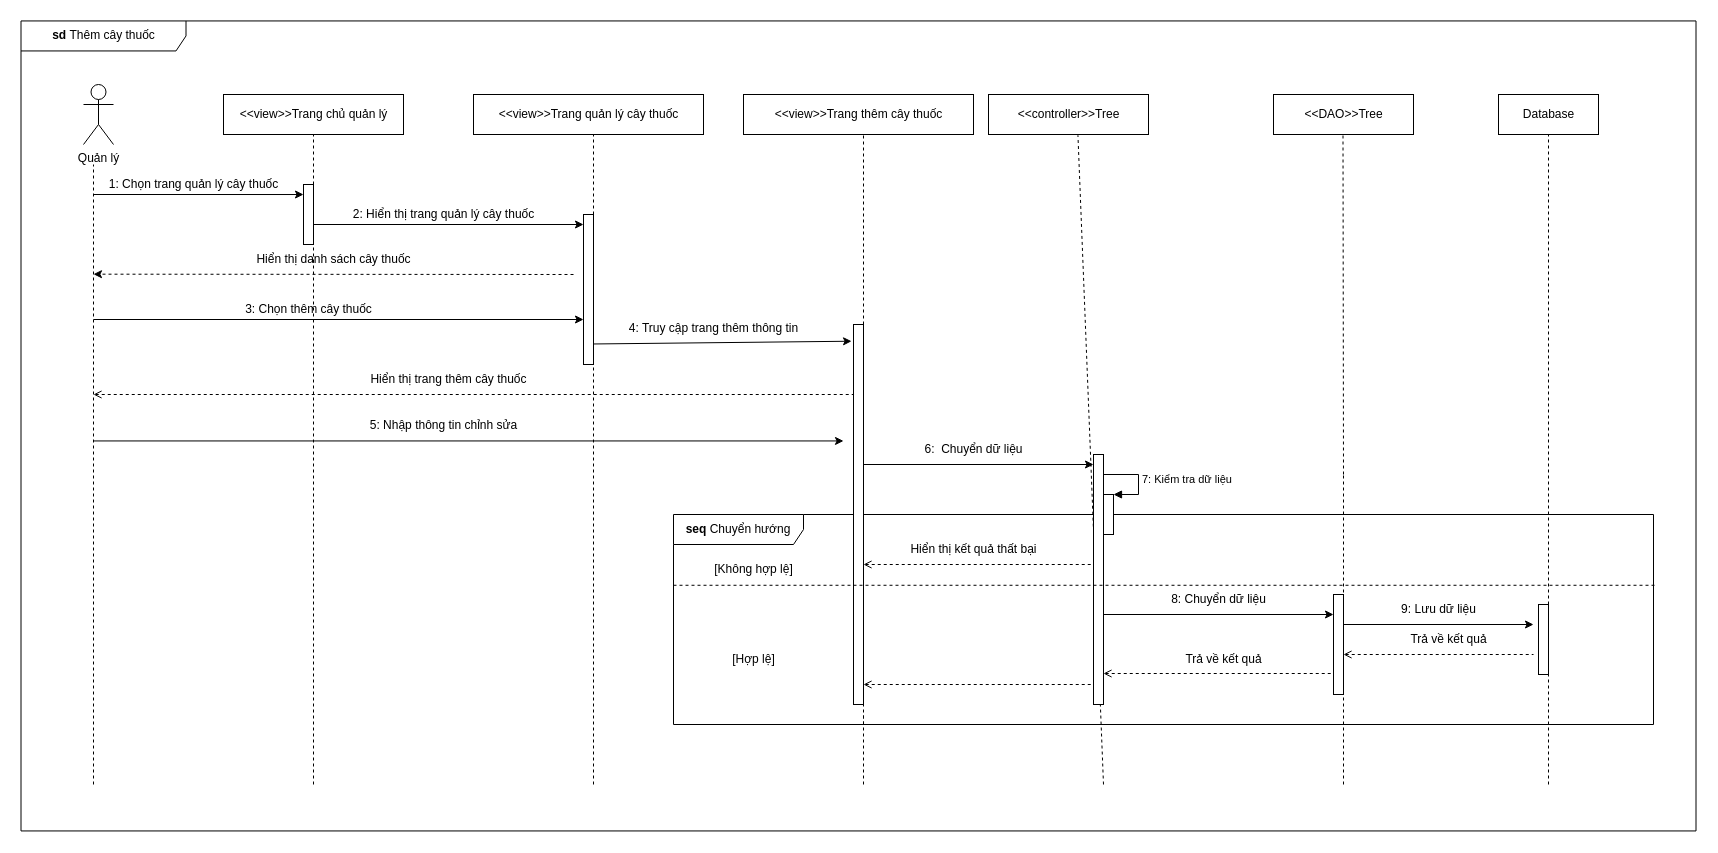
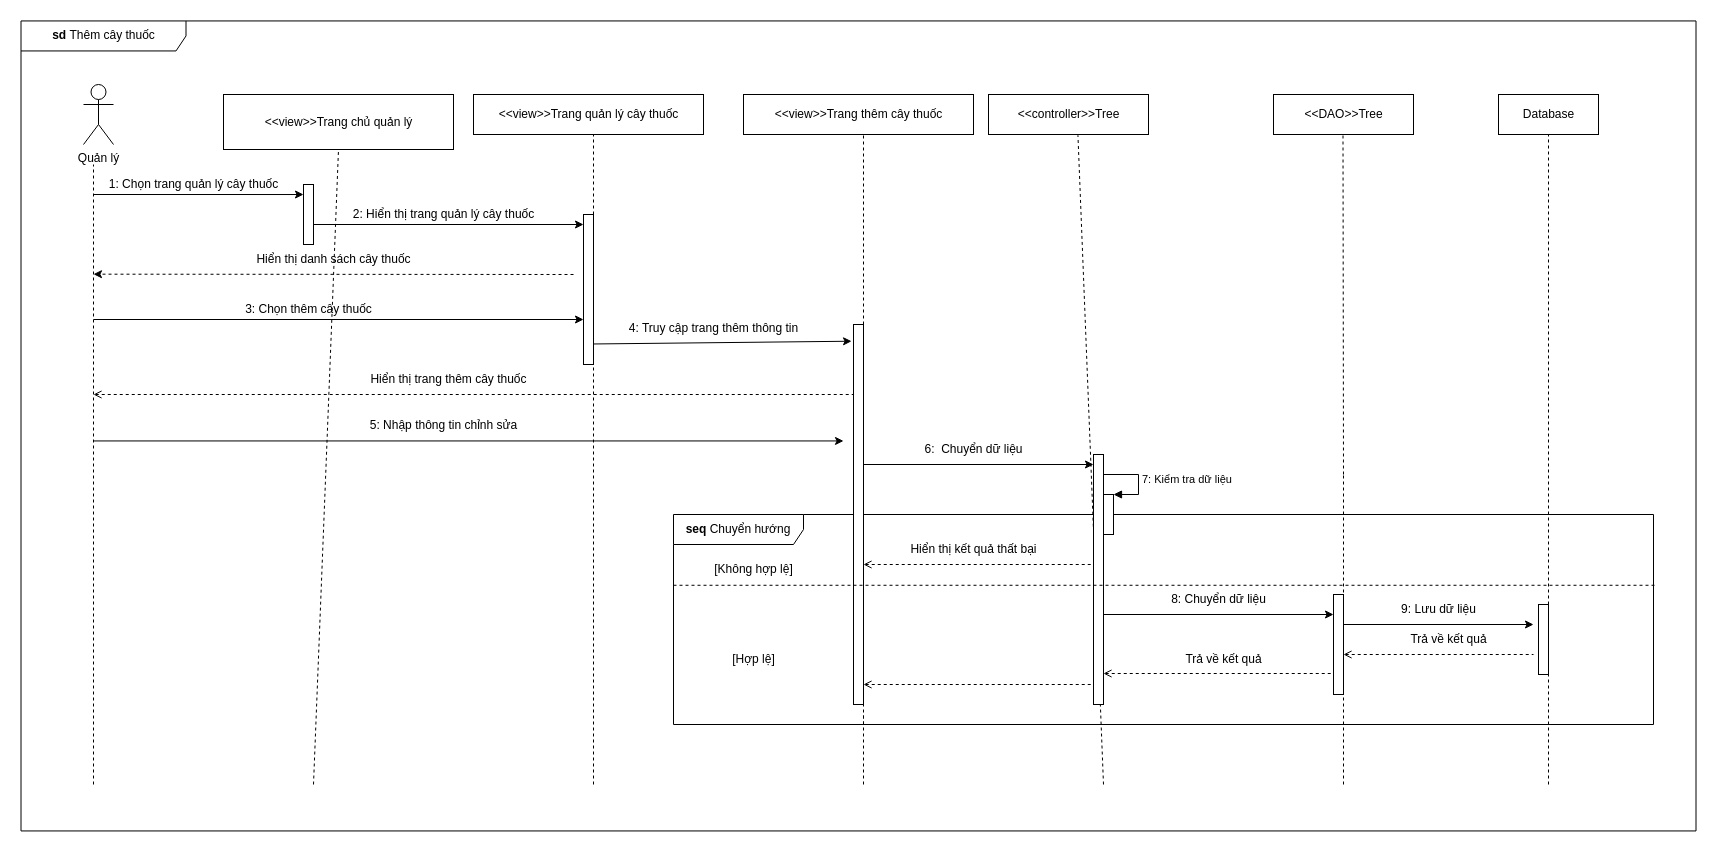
  <mxCell id="0" />
  <mxCell id="1" parent="0" />
  <mxCell id="2" value="&lt;b&gt;seq&lt;/b&gt; Chuyển hướng" style="shape=umlFrame;whiteSpace=wrap;html=1;width=130;height=30;" vertex="1" parent="1"><mxGeometry x="673" y="514" width="980" height="210" as="geometry" /></mxCell>
  <mxCell id="3" value="&lt;b&gt;sd &lt;/b&gt;Thêm cây thuốc" style="shape=umlFrame;whiteSpace=wrap;html=1;width=165;height=30;" parent="1" vertex="1"><mxGeometry x="20.5" y="20.45" width="1675" height="810" as="geometry" /></mxCell>
  <mxCell id="4" value="Quản lý" style="shape=umlActor;verticalLabelPosition=bottom;verticalAlign=top;html=1;outlineConnect=0;" parent="1" vertex="1"><mxGeometry x="83" y="84" width="30" height="60" as="geometry" /></mxCell>
- <mxCell id="5" value="&amp;lt;&amp;lt;view&amp;gt;&amp;gt;Trang chủ quản lý" style="html=1;" parent="1" vertex="1"><mxGeometry x="223" y="94" width="180" height="40" as="geometry" /></mxCell>
+ <mxCell id="5" value="&amp;lt;&amp;lt;view&amp;gt;&amp;gt;Trang chủ quản lý" style="html=1;" parent="1" vertex="1"><mxGeometry x="223" y="94" width="230" height="55" as="geometry" /></mxCell>
  <mxCell id="6" value="&amp;lt;&amp;lt;controller&amp;gt;&amp;gt;Tree" style="html=1;" parent="1" vertex="1"><mxGeometry x="988" y="94" width="160" height="40" as="geometry" /></mxCell>
  <mxCell id="7" value="&amp;lt;&amp;lt;DAO&amp;gt;&amp;gt;Tree" style="html=1;" parent="1" vertex="1"><mxGeometry x="1273" y="94" width="140" height="40" as="geometry" /></mxCell>
  <mxCell id="8" value="Database" style="html=1;" parent="1" vertex="1"><mxGeometry x="1498" y="94" width="100" height="40" as="geometry" /></mxCell>
  <mxCell id="9" value="" style="endArrow=none;dashed=1;html=1;rounded=0;" parent="1" edge="1"><mxGeometry width="50" height="50" relative="1" as="geometry"><mxPoint x="93" y="784" as="sourcePoint" /><mxPoint x="93" y="164" as="targetPoint" /></mxGeometry></mxCell>
  <mxCell id="10" value="" style="endArrow=classic;html=1;rounded=0;entryX=0;entryY=0.167;entryDx=0;entryDy=0;entryPerimeter=0;" parent="1" target="13" edge="1"><mxGeometry width="50" height="50" relative="1" as="geometry"><mxPoint x="93" y="194" as="sourcePoint" /><mxPoint x="283" y="195" as="targetPoint" /></mxGeometry></mxCell>
  <mxCell id="11" value="" style="endArrow=none;dashed=1;html=1;rounded=0;entryX=0.5;entryY=1;entryDx=0;entryDy=0;" parent="1" target="5" edge="1"><mxGeometry width="50" height="50" relative="1" as="geometry"><mxPoint x="313" y="784" as="sourcePoint" /><mxPoint x="343" y="184" as="targetPoint" /></mxGeometry></mxCell>
  <mxCell id="12" value="1: Chọn trang quản lý cây thuốc" style="text;html=1;align=center;verticalAlign=middle;resizable=0;points=[];autosize=1;strokeColor=none;fillColor=none;" parent="1" vertex="1"><mxGeometry x="98" y="169" width="190" height="30" as="geometry" /></mxCell>
  <mxCell id="13" value="" style="html=1;points=[];perimeter=orthogonalPerimeter;" parent="1" vertex="1"><mxGeometry x="303" y="184" width="10" height="60" as="geometry" /></mxCell>
  <mxCell id="14" value="" style="endArrow=classic;html=1;rounded=0;" parent="1" edge="1"><mxGeometry width="50" height="50" relative="1" as="geometry"><mxPoint x="313" y="224" as="sourcePoint" /><mxPoint x="583" y="224" as="targetPoint" /></mxGeometry></mxCell>
  <mxCell id="15" value="" style="endArrow=none;dashed=1;html=1;rounded=0;entryX=0.559;entryY=1.017;entryDx=0;entryDy=0;entryPerimeter=0;" parent="1" target="6" edge="1"><mxGeometry width="50" height="50" relative="1" as="geometry"><mxPoint x="1103" y="784" as="sourcePoint" /><mxPoint x="1095.25" y="134" as="targetPoint" /></mxGeometry></mxCell>
  <mxCell id="16" value="" style="endArrow=none;dashed=1;html=1;rounded=0;entryX=0.5;entryY=1;entryDx=0;entryDy=0;startArrow=none;" parent="1" edge="1"><mxGeometry width="50" height="50" relative="1" as="geometry"><mxPoint x="1343" y="474" as="sourcePoint" /><mxPoint x="1342.5" y="134" as="targetPoint" /></mxGeometry></mxCell>
  <mxCell id="17" value="" style="endArrow=none;dashed=1;html=1;rounded=0;entryX=0.5;entryY=1;entryDx=0;entryDy=0;startArrow=none;" parent="1" target="8" edge="1"><mxGeometry width="50" height="50" relative="1" as="geometry"><mxPoint x="1548" y="784" as="sourcePoint" /><mxPoint x="1598" y="254" as="targetPoint" /></mxGeometry></mxCell>
  <mxCell id="18" value="" style="html=1;points=[];perimeter=orthogonalPerimeter;" parent="1" vertex="1"><mxGeometry x="1093" y="454" width="10" height="250" as="geometry" /></mxCell>
  <mxCell id="19" value="&amp;lt;&amp;lt;view&amp;gt;&amp;gt;Trang quản lý cây thuốc" style="html=1;" parent="1" vertex="1"><mxGeometry x="473" y="94" width="230" height="40" as="geometry" /></mxCell>
  <mxCell id="20" value="" style="endArrow=none;dashed=1;html=1;rounded=0;" parent="1" edge="1"><mxGeometry width="50" height="50" relative="1" as="geometry"><mxPoint x="593" y="784" as="sourcePoint" /><mxPoint x="593" y="134" as="targetPoint" /></mxGeometry></mxCell>
  <mxCell id="21" value="" style="html=1;points=[];perimeter=orthogonalPerimeter;" parent="1" vertex="1"><mxGeometry x="1333" y="594" width="10" height="100" as="geometry" /></mxCell>
  <mxCell id="22" value="" style="endArrow=none;dashed=1;html=1;rounded=0;" parent="1" edge="1"><mxGeometry width="50" height="50" relative="1" as="geometry"><mxPoint x="1343" y="784" as="sourcePoint" /><mxPoint x="1343" y="473" as="targetPoint" /></mxGeometry></mxCell>
  <mxCell id="23" value="2: Hiển thị trang quản lý cây thuốc" style="text;html=1;align=center;verticalAlign=middle;resizable=0;points=[];autosize=1;strokeColor=none;fillColor=none;" parent="1" vertex="1"><mxGeometry x="343" y="199" width="200" height="30" as="geometry" /></mxCell>
  <mxCell id="24" value="" style="html=1;points=[];perimeter=orthogonalPerimeter;" parent="1" vertex="1"><mxGeometry x="1538" y="604" width="10" height="70" as="geometry" /></mxCell>
  <mxCell id="25" value="" style="endArrow=classic;html=1;rounded=0;dashed=1;" parent="1" edge="1"><mxGeometry width="50" height="50" relative="1" as="geometry"><mxPoint x="573" y="274" as="sourcePoint" /><mxPoint x="93" y="273.68" as="targetPoint" /></mxGeometry></mxCell>
  <mxCell id="26" value="" style="html=1;points=[];perimeter=orthogonalPerimeter;" parent="1" vertex="1"><mxGeometry x="583" y="214" width="10" height="150" as="geometry" /></mxCell>
  <mxCell id="27" value="Hiển thị danh sách cây thuốc" style="text;html=1;align=center;verticalAlign=middle;resizable=0;points=[];autosize=1;strokeColor=none;fillColor=none;" parent="1" vertex="1"><mxGeometry x="243" y="244" width="180" height="30" as="geometry" /></mxCell>
  <mxCell id="28" value="" style="endArrow=classic;html=1;rounded=0;" parent="1" edge="1"><mxGeometry width="50" height="50" relative="1" as="geometry"><mxPoint x="93" y="319" as="sourcePoint" /><mxPoint x="583" y="319" as="targetPoint" /></mxGeometry></mxCell>
  <mxCell id="29" value="3: Chọn thêm cây thuốc" style="text;html=1;align=center;verticalAlign=middle;resizable=0;points=[];autosize=1;strokeColor=none;fillColor=none;" parent="1" vertex="1"><mxGeometry x="233" y="294" width="150" height="30" as="geometry" /></mxCell>
  <mxCell id="30" value="" style="endArrow=classic;html=1;rounded=0;exitX=1.346;exitY=0.695;exitDx=0;exitDy=0;exitPerimeter=0;" parent="1" edge="1"><mxGeometry width="50" height="50" relative="1" as="geometry"><mxPoint x="1343" y="624" as="sourcePoint" /><mxPoint x="1533" y="624" as="targetPoint" /></mxGeometry></mxCell>
  <mxCell id="31" value="&amp;lt;&amp;lt;view&amp;gt;&amp;gt;Trang thêm cây thuốc" style="html=1;" vertex="1" parent="1"><mxGeometry x="743" y="94" width="230" height="40" as="geometry" /></mxCell>
  <mxCell id="32" value="" style="endArrow=none;dashed=1;html=1;rounded=0;startArrow=none;" edge="1" parent="1" source="33"><mxGeometry width="50" height="50" relative="1" as="geometry"><mxPoint x="863" y="544" as="sourcePoint" /><mxPoint x="863" y="134" as="targetPoint" /></mxGeometry></mxCell>
  <mxCell id="33" value="" style="html=1;points=[];perimeter=orthogonalPerimeter;" vertex="1" parent="1"><mxGeometry x="853" y="324" width="10" height="380" as="geometry" /></mxCell>
  <mxCell id="34" value="" style="endArrow=none;dashed=1;html=1;rounded=0;" edge="1" parent="1"><mxGeometry width="50" height="50" relative="1" as="geometry"><mxPoint x="863" y="724" as="sourcePoint" /><mxPoint x="863" y="714" as="targetPoint" /></mxGeometry></mxCell>
  <mxCell id="35" value="" style="endArrow=classic;html=1;rounded=0;" edge="1" parent="1"><mxGeometry width="50" height="50" relative="1" as="geometry"><mxPoint x="93" y="440.45" as="sourcePoint" /><mxPoint x="843" y="440.45" as="targetPoint" /></mxGeometry></mxCell>
  <mxCell id="36" value="5: Nhập thông tin chỉnh sửa" style="text;html=1;align=center;verticalAlign=middle;resizable=0;points=[];autosize=1;strokeColor=none;fillColor=none;" vertex="1" parent="1"><mxGeometry x="358" y="410.45" width="170" height="30" as="geometry" /></mxCell>
  <mxCell id="37" value="" style="endArrow=classic;html=1;rounded=0;" edge="1" parent="1"><mxGeometry width="50" height="50" relative="1" as="geometry"><mxPoint x="863" y="464" as="sourcePoint" /><mxPoint x="1093" y="464" as="targetPoint" /></mxGeometry></mxCell>
  <mxCell id="38" value="6:&amp;nbsp; Chuyển dữ liệu" style="text;html=1;align=center;verticalAlign=middle;resizable=0;points=[];autosize=1;strokeColor=none;fillColor=none;" vertex="1" parent="1"><mxGeometry x="913" y="434" width="120" height="30" as="geometry" /></mxCell>
  <mxCell id="39" value="" style="html=1;points=[];perimeter=orthogonalPerimeter;" vertex="1" parent="1"><mxGeometry x="1103" y="494" width="10" height="40" as="geometry" /></mxCell>
  <mxCell id="40" value="7: Kiểm tra dữ liệu&amp;nbsp;" style="edgeStyle=orthogonalEdgeStyle;html=1;align=left;spacingLeft=2;endArrow=block;rounded=0;entryX=1;entryY=0;" edge="1" target="39" parent="1"><mxGeometry relative="1" as="geometry"><mxPoint x="1103" y="474" as="sourcePoint" /><Array as="points"><mxPoint x="1138" y="474" /><mxPoint x="1138" y="494" /></Array></mxGeometry></mxCell>
  <mxCell id="41" value="" style="endArrow=none;dashed=1;html=1;rounded=0;startArrow=open;startFill=0;entryX=0;entryY=0.769;entryDx=0;entryDy=0;entryPerimeter=0;" edge="1" parent="1"><mxGeometry width="50" height="50" relative="1" as="geometry"><mxPoint x="863" y="564" as="sourcePoint" /><mxPoint x="1093" y="564" as="targetPoint" /></mxGeometry></mxCell>
  <mxCell id="42" value="Hiển thị kết quả thất bại" style="text;html=1;align=center;verticalAlign=middle;resizable=0;points=[];autosize=1;strokeColor=none;fillColor=none;" vertex="1" parent="1"><mxGeometry x="898" y="534" width="150" height="30" as="geometry" /></mxCell>
  <mxCell id="43" value="" style="endArrow=classic;html=1;rounded=0;exitX=1.346;exitY=0.695;exitDx=0;exitDy=0;exitPerimeter=0;" edge="1" parent="1"><mxGeometry width="50" height="50" relative="1" as="geometry"><mxPoint x="1103" y="614" as="sourcePoint" /><mxPoint x="1333" y="614" as="targetPoint" /></mxGeometry></mxCell>
  <mxCell id="44" value="8: Chuyển dữ liệu" style="text;html=1;align=center;verticalAlign=middle;resizable=0;points=[];autosize=1;strokeColor=none;fillColor=none;" vertex="1" parent="1"><mxGeometry x="1158" y="584" width="120" height="30" as="geometry" /></mxCell>
  <mxCell id="45" value="9: Lưu dữ liệu" style="text;html=1;align=center;verticalAlign=middle;resizable=0;points=[];autosize=1;strokeColor=none;fillColor=none;" vertex="1" parent="1"><mxGeometry x="1388" y="594" width="100" height="30" as="geometry" /></mxCell>
  <mxCell id="46" value="" style="endArrow=none;dashed=1;html=1;rounded=0;startArrow=open;startFill=0;" edge="1" parent="1"><mxGeometry width="50" height="50" relative="1" as="geometry"><mxPoint x="1343" y="654" as="sourcePoint" /><mxPoint x="1533" y="654" as="targetPoint" /></mxGeometry></mxCell>
  <mxCell id="47" value="Trả về kết quả" style="text;html=1;align=center;verticalAlign=middle;resizable=0;points=[];autosize=1;strokeColor=none;fillColor=none;" vertex="1" parent="1"><mxGeometry x="1398" y="624" width="100" height="30" as="geometry" /></mxCell>
  <mxCell id="48" value="" style="endArrow=none;dashed=1;html=1;rounded=0;startArrow=open;startFill=0;" edge="1" parent="1"><mxGeometry width="50" height="50" relative="1" as="geometry"><mxPoint x="1103" y="673" as="sourcePoint" /><mxPoint x="1333" y="673" as="targetPoint" /></mxGeometry></mxCell>
  <mxCell id="49" value="Trả về kết quả" style="text;html=1;align=center;verticalAlign=middle;resizable=0;points=[];autosize=1;strokeColor=none;fillColor=none;" vertex="1" parent="1"><mxGeometry x="1173" y="644" width="100" height="30" as="geometry" /></mxCell>
  <mxCell id="50" value="" style="endArrow=none;dashed=1;html=1;rounded=0;startArrow=open;startFill=0;" edge="1" parent="1"><mxGeometry width="50" height="50" relative="1" as="geometry"><mxPoint x="863" y="684" as="sourcePoint" /><mxPoint x="1093" y="684" as="targetPoint" /></mxGeometry></mxCell>
  <mxCell id="51" value="[Hợp lệ]" style="text;html=1;align=center;verticalAlign=middle;resizable=0;points=[];autosize=1;strokeColor=none;fillColor=none;" vertex="1" parent="1"><mxGeometry x="718" y="644" width="70" height="30" as="geometry" /></mxCell>
  <mxCell id="52" value="[Không hợp lệ]" style="text;html=1;align=center;verticalAlign=middle;resizable=0;points=[];autosize=1;strokeColor=none;fillColor=none;" vertex="1" parent="1"><mxGeometry x="703" y="554" width="100" height="30" as="geometry" /></mxCell>
  <mxCell id="53" value="" style="endArrow=none;dashed=1;html=1;rounded=0;entryX=1.004;entryY=0.337;entryDx=0;entryDy=0;entryPerimeter=0;exitX=0;exitY=0.337;exitDx=0;exitDy=0;exitPerimeter=0;" edge="1" parent="1" source="2" target="2"><mxGeometry width="50" height="50" relative="1" as="geometry"><mxPoint x="853" y="704" as="sourcePoint" /><mxPoint x="903" y="654" as="targetPoint" /></mxGeometry></mxCell>
  <mxCell id="54" value="" style="endArrow=classic;html=1;rounded=0;entryX=-0.195;entryY=0.044;entryDx=0;entryDy=0;entryPerimeter=0;" edge="1" parent="1" target="33"><mxGeometry width="50" height="50" relative="1" as="geometry"><mxPoint x="593" y="343.47" as="sourcePoint" /><mxPoint x="843" y="343.47" as="targetPoint" /></mxGeometry></mxCell>
  <mxCell id="55" value="4: Truy cập trang thêm thông tin" style="text;html=1;align=center;verticalAlign=middle;resizable=0;points=[];autosize=1;strokeColor=none;fillColor=none;" vertex="1" parent="1"><mxGeometry x="618" y="313.47" width="190" height="30" as="geometry" /></mxCell>
  <mxCell id="56" value="" style="endArrow=none;dashed=1;html=1;rounded=0;startArrow=open;startFill=0;entryX=0;entryY=0.769;entryDx=0;entryDy=0;entryPerimeter=0;" edge="1" parent="1"><mxGeometry width="50" height="50" relative="1" as="geometry"><mxPoint x="93" y="394" as="sourcePoint" /><mxPoint x="853" y="394" as="targetPoint" /></mxGeometry></mxCell>
  <mxCell id="57" value="Hiển thị trang thêm cây thuốc" style="text;html=1;align=center;verticalAlign=middle;resizable=0;points=[];autosize=1;strokeColor=none;fillColor=none;" vertex="1" parent="1"><mxGeometry x="358" y="364" width="180" height="30" as="geometry" /></mxCell>
  <mxCell id="58" value="" style="endArrow=none;dashed=1;html=1;rounded=0;startArrow=none;" edge="1" parent="1"><mxGeometry width="50" height="50" relative="1" as="geometry"><mxPoint x="863" y="784" as="sourcePoint" /><mxPoint x="863" y="704" as="targetPoint" /></mxGeometry></mxCell>
